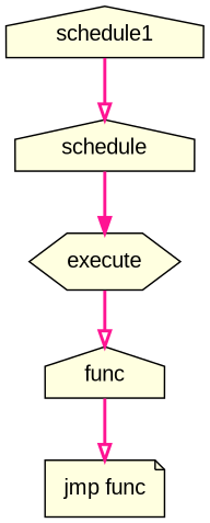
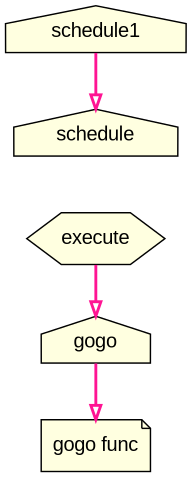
  digraph {
    fontname="Liberation Sans"
    node [fillcolor=lightyellow fontname="Liberation Sans" shape=house style=filled]
    edge [arrowhead=onormal color=deeppink fontname="Liberation Sans" style=bold]
    n1 [label=schedule1]
    schedule
    execute [shape=hexagon]
-   gogo [label=func]
-   "jmp func" [shape=note]
+   gogo
+   "jmp func" [shape=note label="gogo func"]
    subgraph sub_1 {
      n1
      schedule
      execute
      gogo
      "jmp func"
    }
    n1 -> schedule
-   schedule -> execute [arrowhead=normal]
    execute -> gogo
    gogo -> "jmp func"
  }
